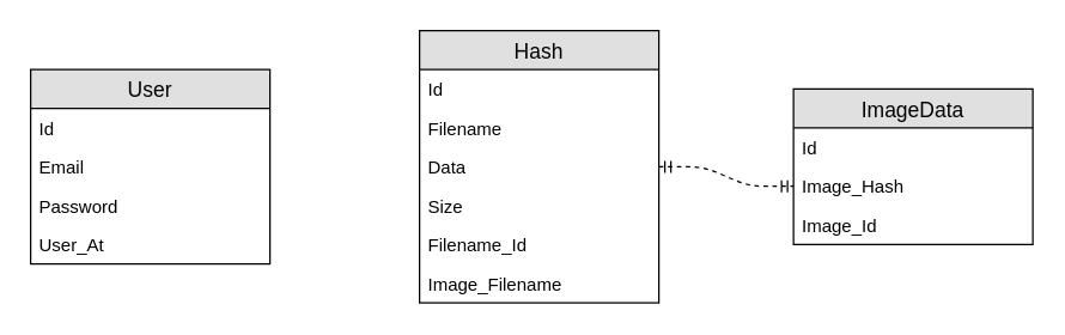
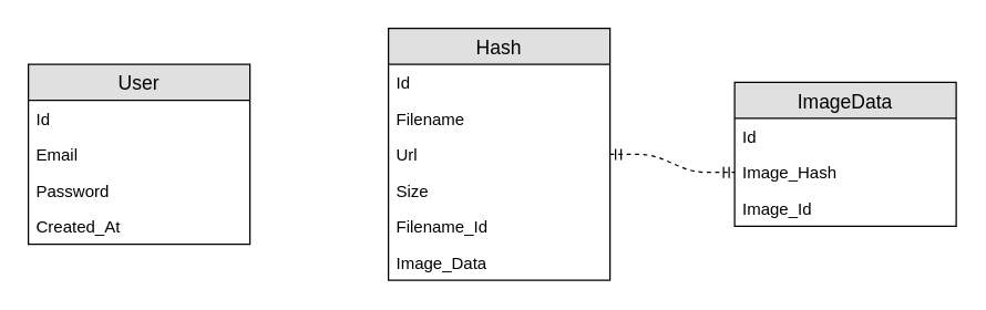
  <mxCell id="0" />
  <mxCell id="1" parent="0" />
  <mxCell id="2" value="User" style="swimlane;fontStyle=0;childLayout=stackLayout;horizontal=1;startSize=26;fillColor=#e0e0e0;horizontalStack=0;resizeParent=1;resizeParentMax=0;resizeLast=0;collapsible=1;marginBottom=0;swimlaneFillColor=#ffffff;align=center;fontSize=14;" parent="1" vertex="1"><mxGeometry x="20" y="46" width="160" height="130" as="geometry" /></mxCell>
  <mxCell id="3" value="Id" style="text;strokeColor=none;fillColor=none;spacingLeft=4;spacingRight=4;overflow=hidden;rotatable=0;points=[[0,0.5],[1,0.5]];portConstraint=eastwest;fontSize=12;" parent="2" vertex="1"><mxGeometry y="26" width="160" height="26" as="geometry" /></mxCell>
  <mxCell id="4" value="Email" style="text;strokeColor=none;fillColor=none;spacingLeft=4;spacingRight=4;overflow=hidden;rotatable=0;points=[[0,0.5],[1,0.5]];portConstraint=eastwest;fontSize=12;" parent="2" vertex="1"><mxGeometry y="52" width="160" height="26" as="geometry" /></mxCell>
  <mxCell id="5" value="Password" style="text;strokeColor=none;fillColor=none;spacingLeft=4;spacingRight=4;overflow=hidden;rotatable=0;points=[[0,0.5],[1,0.5]];portConstraint=eastwest;fontSize=12;" parent="2" vertex="1"><mxGeometry y="78" width="160" height="26" as="geometry" /></mxCell>
- <mxCell id="6" value="User_At" style="text;strokeColor=none;fillColor=none;spacingLeft=4;spacingRight=4;overflow=hidden;rotatable=0;points=[[0,0.5],[1,0.5]];portConstraint=eastwest;fontSize=12;" parent="2" vertex="1"><mxGeometry y="104" width="160" height="26" as="geometry" /></mxCell>
+ <mxCell id="6" value="Created_At" style="text;strokeColor=none;fillColor=none;spacingLeft=4;spacingRight=4;overflow=hidden;rotatable=0;points=[[0,0.5],[1,0.5]];portConstraint=eastwest;fontSize=12;" parent="2" vertex="1"><mxGeometry y="104" width="160" height="26" as="geometry" /></mxCell>
  <mxCell id="7" value="Hash" style="swimlane;fontStyle=0;childLayout=stackLayout;horizontal=1;startSize=26;fillColor=#e0e0e0;horizontalStack=0;resizeParent=1;resizeParentMax=0;resizeLast=0;collapsible=1;marginBottom=0;swimlaneFillColor=#ffffff;align=center;fontSize=14;" parent="1" vertex="1"><mxGeometry x="280" y="20" width="160" height="182" as="geometry" /></mxCell>
  <mxCell id="8" value="Id" style="text;strokeColor=none;fillColor=none;spacingLeft=4;spacingRight=4;overflow=hidden;rotatable=0;points=[[0,0.5],[1,0.5]];portConstraint=eastwest;fontSize=12;" parent="7" vertex="1"><mxGeometry y="26" width="160" height="26" as="geometry" /></mxCell>
  <mxCell id="9" value="Filename" style="text;strokeColor=none;fillColor=none;spacingLeft=4;spacingRight=4;overflow=hidden;rotatable=0;points=[[0,0.5],[1,0.5]];portConstraint=eastwest;fontSize=12;" parent="7" vertex="1"><mxGeometry y="52" width="160" height="26" as="geometry" /></mxCell>
- <mxCell id="10" value="Data" style="text;strokeColor=none;fillColor=none;spacingLeft=4;spacingRight=4;overflow=hidden;rotatable=0;points=[[0,0.5],[1,0.5]];portConstraint=eastwest;fontSize=12;" parent="7" vertex="1"><mxGeometry y="78" width="160" height="26" as="geometry" /></mxCell>
+ <mxCell id="10" value="Url" style="text;strokeColor=none;fillColor=none;spacingLeft=4;spacingRight=4;overflow=hidden;rotatable=0;points=[[0,0.5],[1,0.5]];portConstraint=eastwest;fontSize=12;" parent="7" vertex="1"><mxGeometry y="78" width="160" height="26" as="geometry" /></mxCell>
  <mxCell id="11" value="Size" style="text;strokeColor=none;fillColor=none;spacingLeft=4;spacingRight=4;overflow=hidden;rotatable=0;points=[[0,0.5],[1,0.5]];portConstraint=eastwest;fontSize=12;" parent="7" vertex="1"><mxGeometry y="104" width="160" height="26" as="geometry" /></mxCell>
  <mxCell id="12" value="Filename_Id" style="text;strokeColor=none;fillColor=none;spacingLeft=4;spacingRight=4;overflow=hidden;rotatable=0;points=[[0,0.5],[1,0.5]];portConstraint=eastwest;fontSize=12;" parent="7" vertex="1"><mxGeometry y="130" width="160" height="26" as="geometry" /></mxCell>
- <mxCell id="13" value="Image_Filename" style="text;strokeColor=none;fillColor=none;spacingLeft=4;spacingRight=4;overflow=hidden;rotatable=0;points=[[0,0.5],[1,0.5]];portConstraint=eastwest;fontSize=12;" parent="7" vertex="1"><mxGeometry y="156" width="160" height="26" as="geometry" /></mxCell>
+ <mxCell id="13" value="Image_Data" style="text;strokeColor=none;fillColor=none;spacingLeft=4;spacingRight=4;overflow=hidden;rotatable=0;points=[[0,0.5],[1,0.5]];portConstraint=eastwest;fontSize=12;" parent="7" vertex="1"><mxGeometry y="156" width="160" height="26" as="geometry" /></mxCell>
  <mxCell id="14" value="ImageData" style="swimlane;fontStyle=0;childLayout=stackLayout;horizontal=1;startSize=26;fillColor=#e0e0e0;horizontalStack=0;resizeParent=1;resizeParentMax=0;resizeLast=0;collapsible=1;marginBottom=0;swimlaneFillColor=#ffffff;align=center;fontSize=14;" parent="1" vertex="1"><mxGeometry x="530" y="59" width="160" height="104" as="geometry" /></mxCell>
  <mxCell id="15" value="Id" style="text;strokeColor=none;fillColor=none;spacingLeft=4;spacingRight=4;overflow=hidden;rotatable=0;points=[[0,0.5],[1,0.5]];portConstraint=eastwest;fontSize=12;" parent="14" vertex="1"><mxGeometry y="26" width="160" height="26" as="geometry" /></mxCell>
  <mxCell id="16" value="Image_Hash" style="text;strokeColor=none;fillColor=none;spacingLeft=4;spacingRight=4;overflow=hidden;rotatable=0;points=[[0,0.5],[1,0.5]];portConstraint=eastwest;fontSize=12;" parent="14" vertex="1"><mxGeometry y="52" width="160" height="26" as="geometry" /></mxCell>
  <mxCell id="17" value="Image_Id" style="text;strokeColor=none;fillColor=none;spacingLeft=4;spacingRight=4;overflow=hidden;rotatable=0;points=[[0,0.5],[1,0.5]];portConstraint=eastwest;fontSize=12;" parent="14" vertex="1"><mxGeometry y="78" width="160" height="26" as="geometry" /></mxCell>
  <mxCell id="18" value="" style="edgeStyle=entityRelationEdgeStyle;fontSize=12;html=1;endArrow=ERmandOne;startArrow=ERmandOne;exitX=1;exitY=0.5;exitDx=0;exitDy=0;entryX=0;entryY=0.5;entryDx=0;entryDy=0;dashed=1;" parent="1" source="10" target="16" edge="1"><mxGeometry width="100" height="100" relative="1" as="geometry"><mxPoint x="290" y="-4" as="sourcePoint" /><mxPoint x="390" y="-104" as="targetPoint" /></mxGeometry></mxCell>
